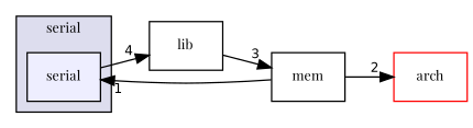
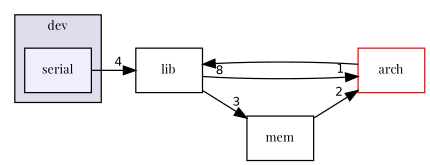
  digraph {
    compound=true
    fontname="Playfair Display"
    rankdir=LR
    node [fontname="Playfair Display" fontsize=10 shape=box]
    edge [fontname="Playfair Display" headlabel=1 labeldistance=1.5 labelfontname=Helvetica labelfontsize=10]
    n1 [fillcolor="#eeeeff" label=serial pencolor=black style=filled]
    n2 [label=lib]
    n3 [color=red fillcolor=white label=arch style=filled]
    n4 [label=mem]
    subgraph cluster_1 {
      bgcolor="#ddddee"
      fontsize=10
-     label=serial
+     label=dev
      pencolor=black
      n1
    }
    n1 -> n2 [headlabel=4]
+   n2 -> n3
    n2 -> n4 [headlabel=3]
-   n4 -> n1
+   n3 -> n2 [headlabel=8]
    n4 -> n3 [headlabel=2]
  }
